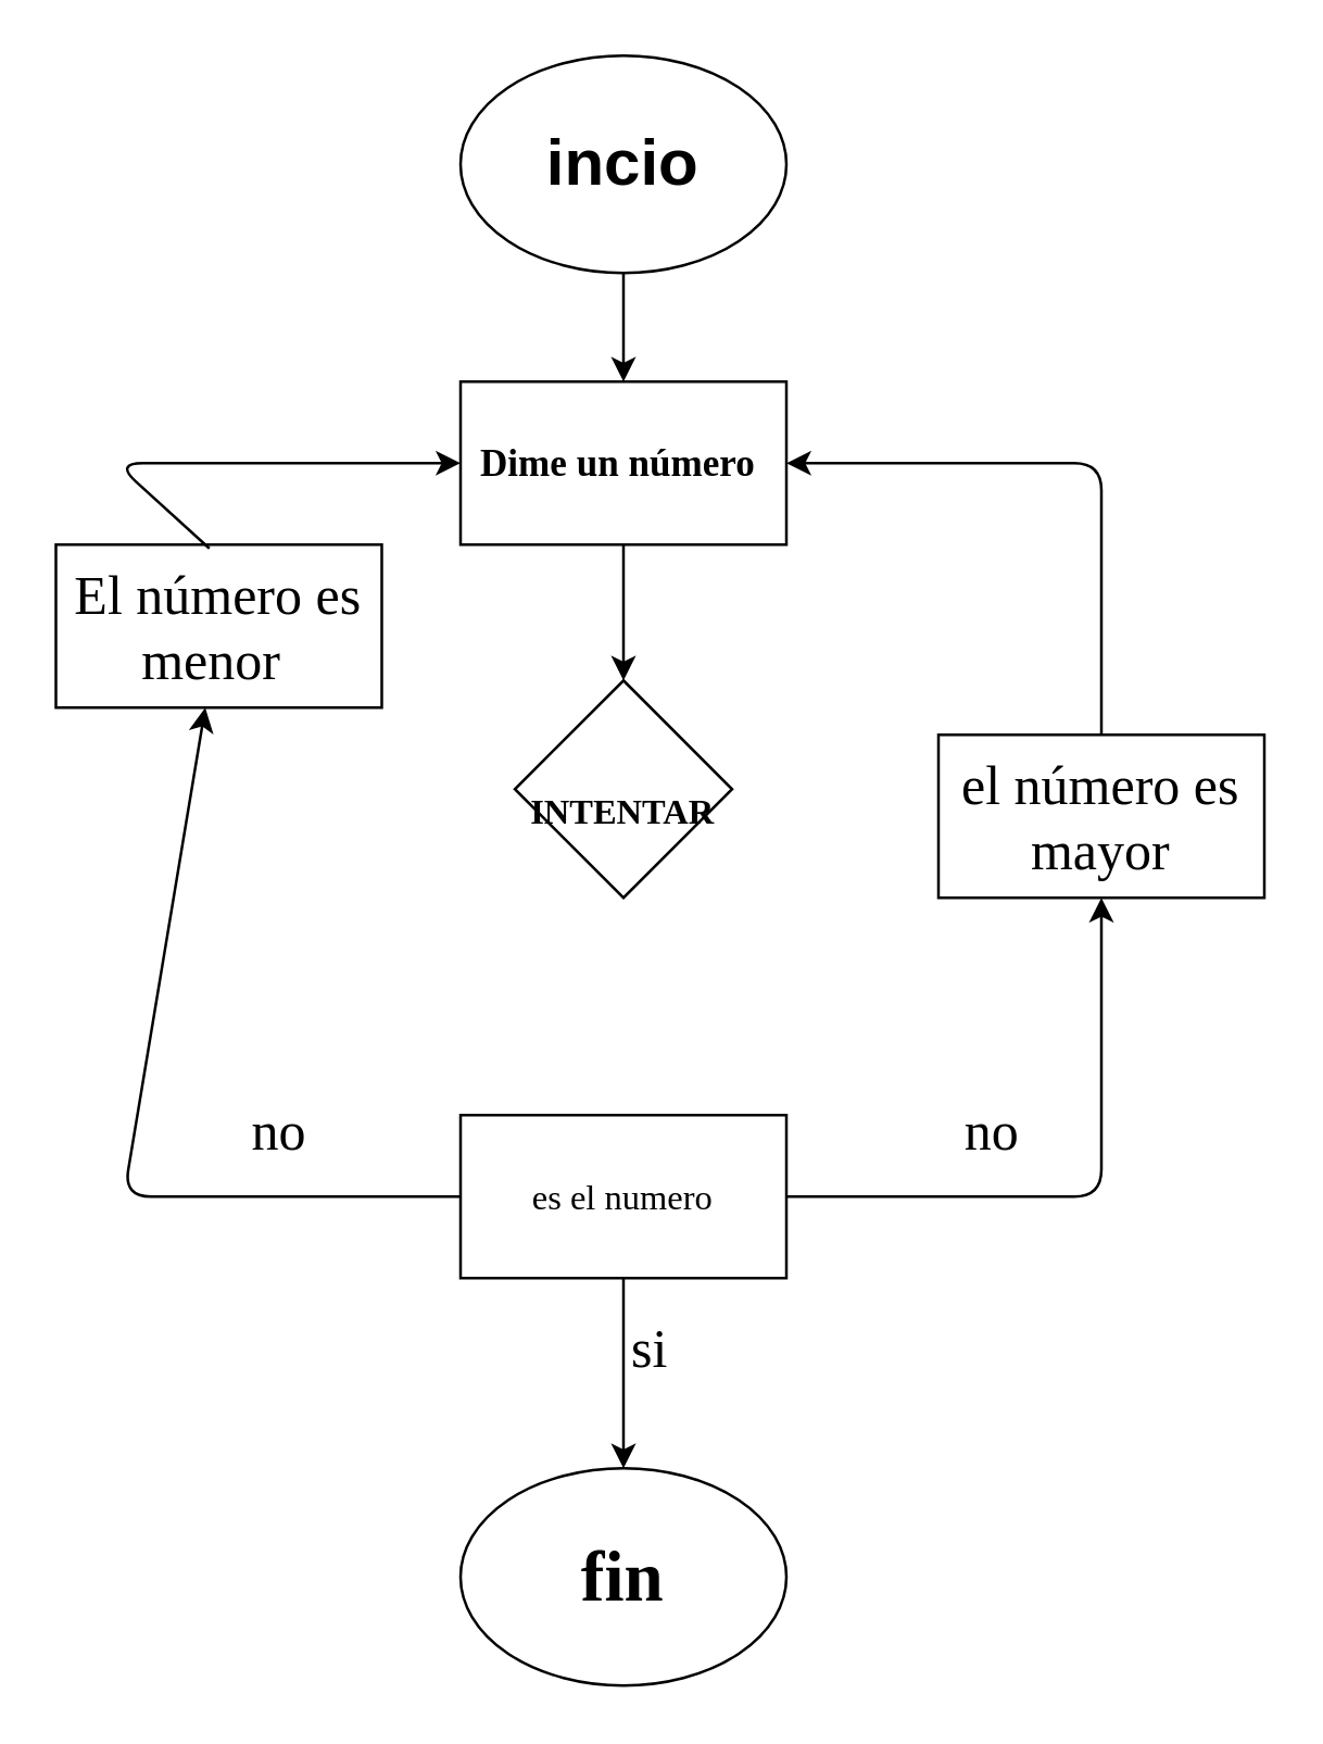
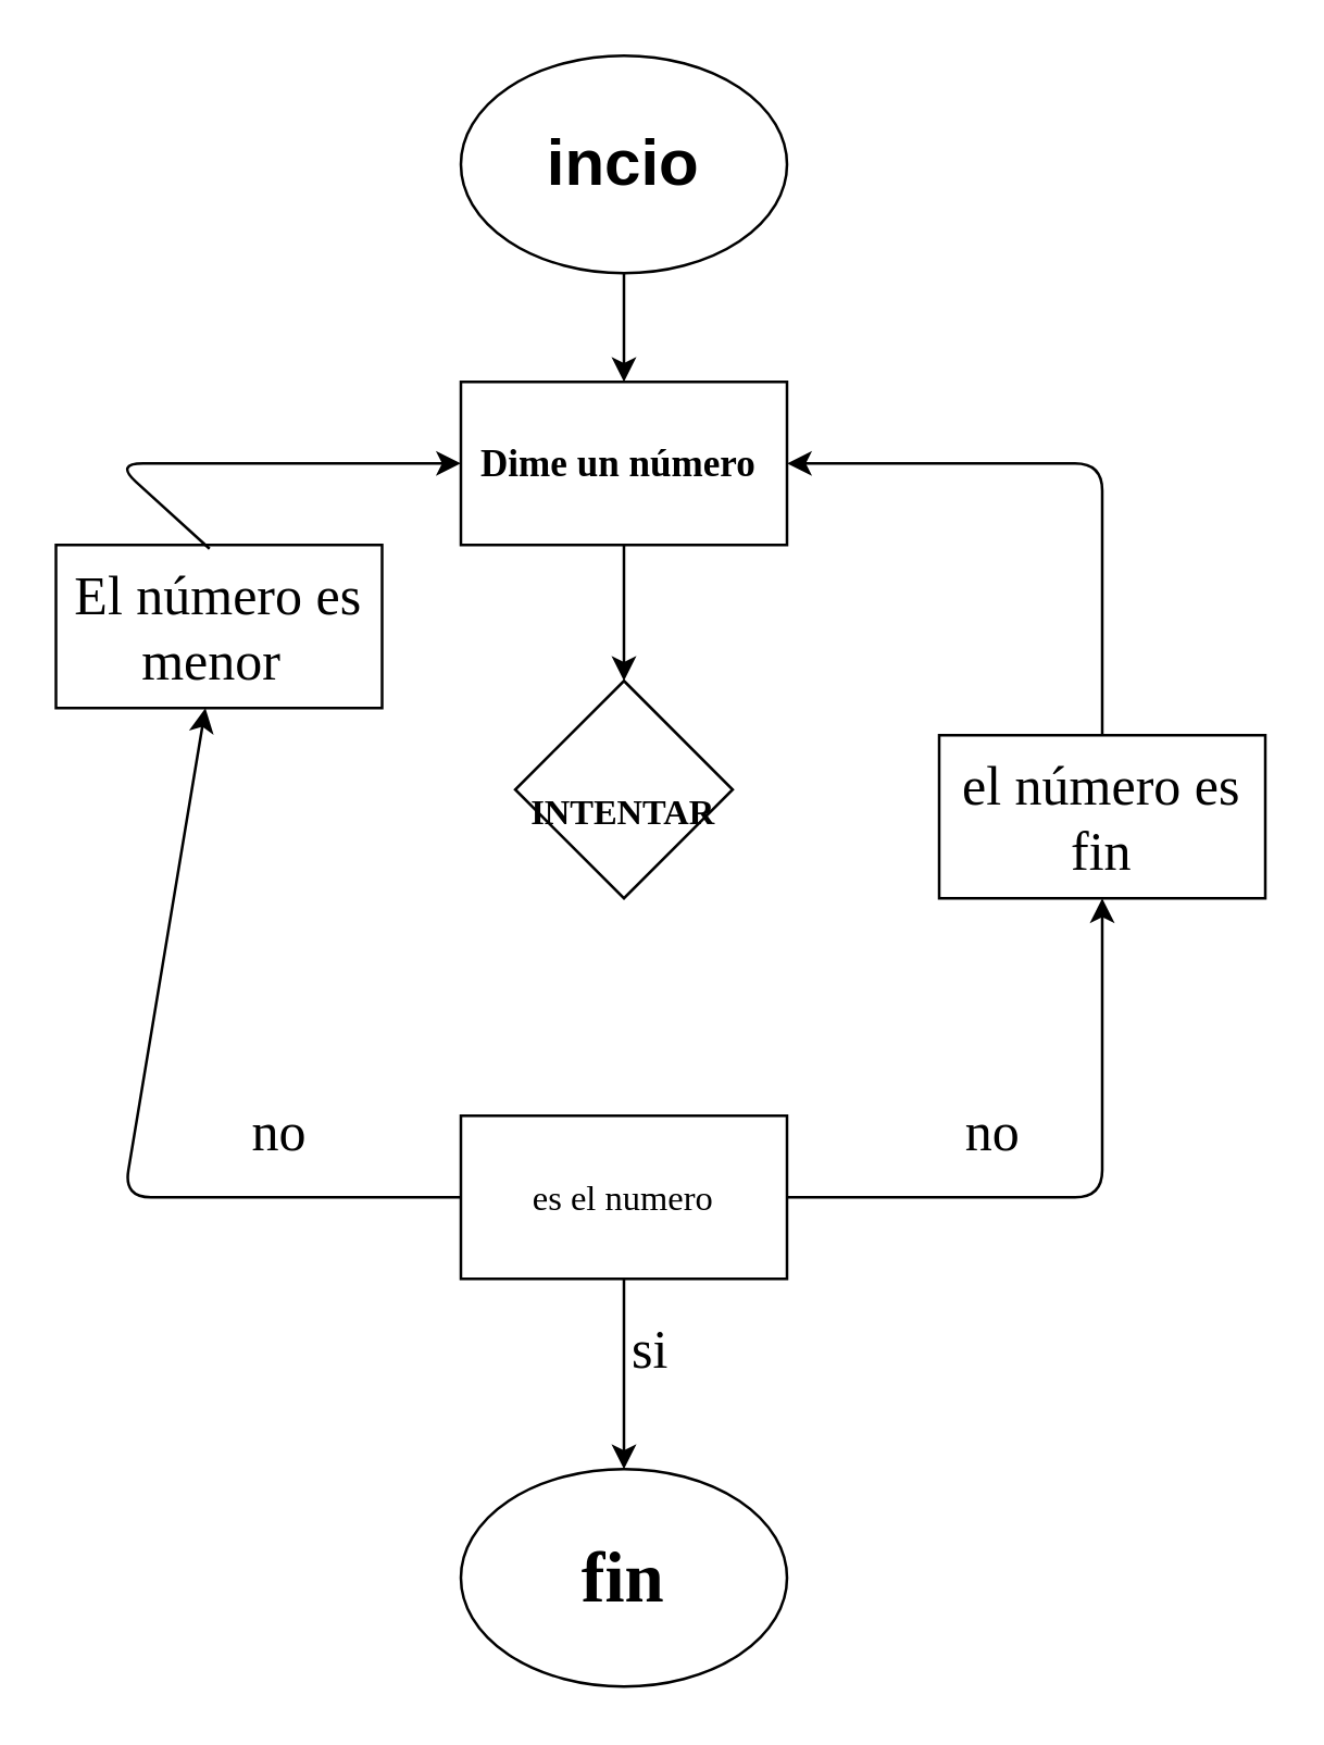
  <mxCell id="0" />
  <mxCell id="1" parent="0" />
  <mxCell id="2" value="&lt;h1&gt;incio&lt;/h1&gt;" style="ellipse;whiteSpace=wrap;html=1;align=center;" vertex="1" parent="1"><mxGeometry x="169" y="20" width="120" height="80" as="geometry" /></mxCell>
  <mxCell id="3" value="" style="endArrow=classic;html=1;exitX=0.5;exitY=1;exitDx=0;exitDy=0;" edge="1" parent="1" source="2"><mxGeometry width="50" height="50" relative="1" as="geometry"><mxPoint x="185" y="150" as="sourcePoint" /><mxPoint x="229" y="140" as="targetPoint" /><Array as="points" /></mxGeometry></mxCell>
  <mxCell id="4" value="&lt;h3&gt;&lt;font face=&quot;Times New Roman&quot;&gt;Dime un número&amp;nbsp;&lt;/font&gt;&lt;/h3&gt;" style="rounded=0;whiteSpace=wrap;html=1;" vertex="1" parent="1"><mxGeometry x="169" y="140" width="120" height="60" as="geometry" /></mxCell>
  <mxCell id="5" value="&lt;h6&gt;&lt;font style=&quot;font-size: 13px&quot;&gt;INTENTAR&lt;/font&gt;&lt;/h6&gt;" style="rhombus;whiteSpace=wrap;html=1;fontFamily=Times New Roman;fontSize=60;" vertex="1" parent="1"><mxGeometry x="189" y="250" width="80" height="80" as="geometry" /></mxCell>
  <mxCell id="6" value="" style="endArrow=classic;html=1;fontFamily=Times New Roman;fontSize=60;exitX=0.5;exitY=1;exitDx=0;exitDy=0;" edge="1" parent="1" source="4" target="5"><mxGeometry width="50" height="50" relative="1" as="geometry"><mxPoint x="225" y="250" as="sourcePoint" /><mxPoint x="275" y="200" as="targetPoint" /></mxGeometry></mxCell>
  <mxCell id="7" value="es el numero" style="rounded=0;whiteSpace=wrap;html=1;fontFamily=Times New Roman;fontSize=13;horizontal=1;verticalAlign=middle;" vertex="1" parent="1"><mxGeometry x="169" y="410" width="120" height="60" as="geometry" /></mxCell>
  <mxCell id="8" value="" style="endArrow=classic;html=1;fontFamily=Times New Roman;fontSize=13;exitX=0;exitY=0.5;exitDx=0;exitDy=0;" edge="1" parent="1" source="7" target="14"><mxGeometry width="50" height="50" relative="1" as="geometry"><mxPoint x="95" y="470" as="sourcePoint" /><mxPoint x="25" y="330" as="targetPoint" /><Array as="points"><mxPoint x="45" y="440" /></Array></mxGeometry></mxCell>
  <mxCell id="9" value="no&amp;nbsp;" style="text;html=1;strokeColor=none;fillColor=none;align=center;verticalAlign=middle;whiteSpace=wrap;rounded=0;fontFamily=Times New Roman;fontSize=20;" vertex="1" parent="1"><mxGeometry x="75" y="400" width="60" height="30" as="geometry" /></mxCell>
  <mxCell id="10" value="" style="endArrow=classic;html=1;fontFamily=Times New Roman;fontSize=13;exitX=0.5;exitY=1;exitDx=0;exitDy=0;" edge="1" parent="1" source="7" target="11"><mxGeometry width="50" height="50" relative="1" as="geometry"><mxPoint x="205" y="520" as="sourcePoint" /><mxPoint x="229" y="540" as="targetPoint" /></mxGeometry></mxCell>
  <mxCell id="11" value="&lt;h1&gt;fin&lt;/h1&gt;" style="ellipse;whiteSpace=wrap;html=1;fontFamily=Times New Roman;fontSize=13;" vertex="1" parent="1"><mxGeometry x="169" y="540" width="120" height="80" as="geometry" /></mxCell>
  <mxCell id="12" value="si" style="text;html=1;strokeColor=none;fillColor=none;align=center;verticalAlign=middle;whiteSpace=wrap;rounded=0;fontFamily=Times New Roman;fontSize=20;" vertex="1" parent="1"><mxGeometry x="209" y="480" width="60" height="30" as="geometry" /></mxCell>
  <mxCell id="13" value="" style="endArrow=classic;html=1;fontFamily=Times New Roman;fontSize=20;exitX=1;exitY=0.5;exitDx=0;exitDy=0;entryX=0.5;entryY=1;entryDx=0;entryDy=0;" edge="1" parent="1" source="7" target="15"><mxGeometry width="50" height="50" relative="1" as="geometry"><mxPoint x="305" y="460" as="sourcePoint" /><mxPoint x="405" y="340" as="targetPoint" /><Array as="points"><mxPoint x="405" y="440" /></Array></mxGeometry></mxCell>
  <mxCell id="14" value="El número es menor&amp;nbsp;" style="rounded=0;whiteSpace=wrap;html=1;fontFamily=Times New Roman;fontSize=20;" vertex="1" parent="1"><mxGeometry x="20" y="200" width="120" height="60" as="geometry" /></mxCell>
- <mxCell id="15" value="el número es mayor" style="rounded=0;whiteSpace=wrap;html=1;fontFamily=Times New Roman;fontSize=20;" vertex="1" parent="1"><mxGeometry x="345" y="270" width="120" height="60" as="geometry" /></mxCell>
+ <mxCell id="15" value="el número es fin" style="rounded=0;whiteSpace=wrap;html=1;fontFamily=Times New Roman;fontSize=20;" vertex="1" parent="1"><mxGeometry x="345" y="270" width="120" height="60" as="geometry" /></mxCell>
  <mxCell id="16" value="" style="endArrow=classic;html=1;fontFamily=Times New Roman;fontSize=20;entryX=0;entryY=0.5;entryDx=0;entryDy=0;exitX=0.471;exitY=0.023;exitDx=0;exitDy=0;exitPerimeter=0;" edge="1" parent="1" source="14" target="4"><mxGeometry width="50" height="50" relative="1" as="geometry"><mxPoint x="15" y="220" as="sourcePoint" /><mxPoint x="65" y="170" as="targetPoint" /><Array as="points"><mxPoint x="42" y="170" /></Array></mxGeometry></mxCell>
  <mxCell id="17" value="" style="endArrow=classic;html=1;fontFamily=Times New Roman;fontSize=20;exitX=0.5;exitY=0;exitDx=0;exitDy=0;entryX=1;entryY=0.5;entryDx=0;entryDy=0;" edge="1" parent="1" source="15" target="4"><mxGeometry width="50" height="50" relative="1" as="geometry"><mxPoint x="385" y="270" as="sourcePoint" /><mxPoint x="435" y="220" as="targetPoint" /><Array as="points"><mxPoint x="405" y="170" /></Array></mxGeometry></mxCell>
  <mxCell id="18" value="no" style="text;html=1;strokeColor=none;fillColor=none;align=center;verticalAlign=middle;whiteSpace=wrap;rounded=0;fontFamily=Times New Roman;fontSize=20;" vertex="1" parent="1"><mxGeometry x="335" y="400" width="60" height="30" as="geometry" /></mxCell>
